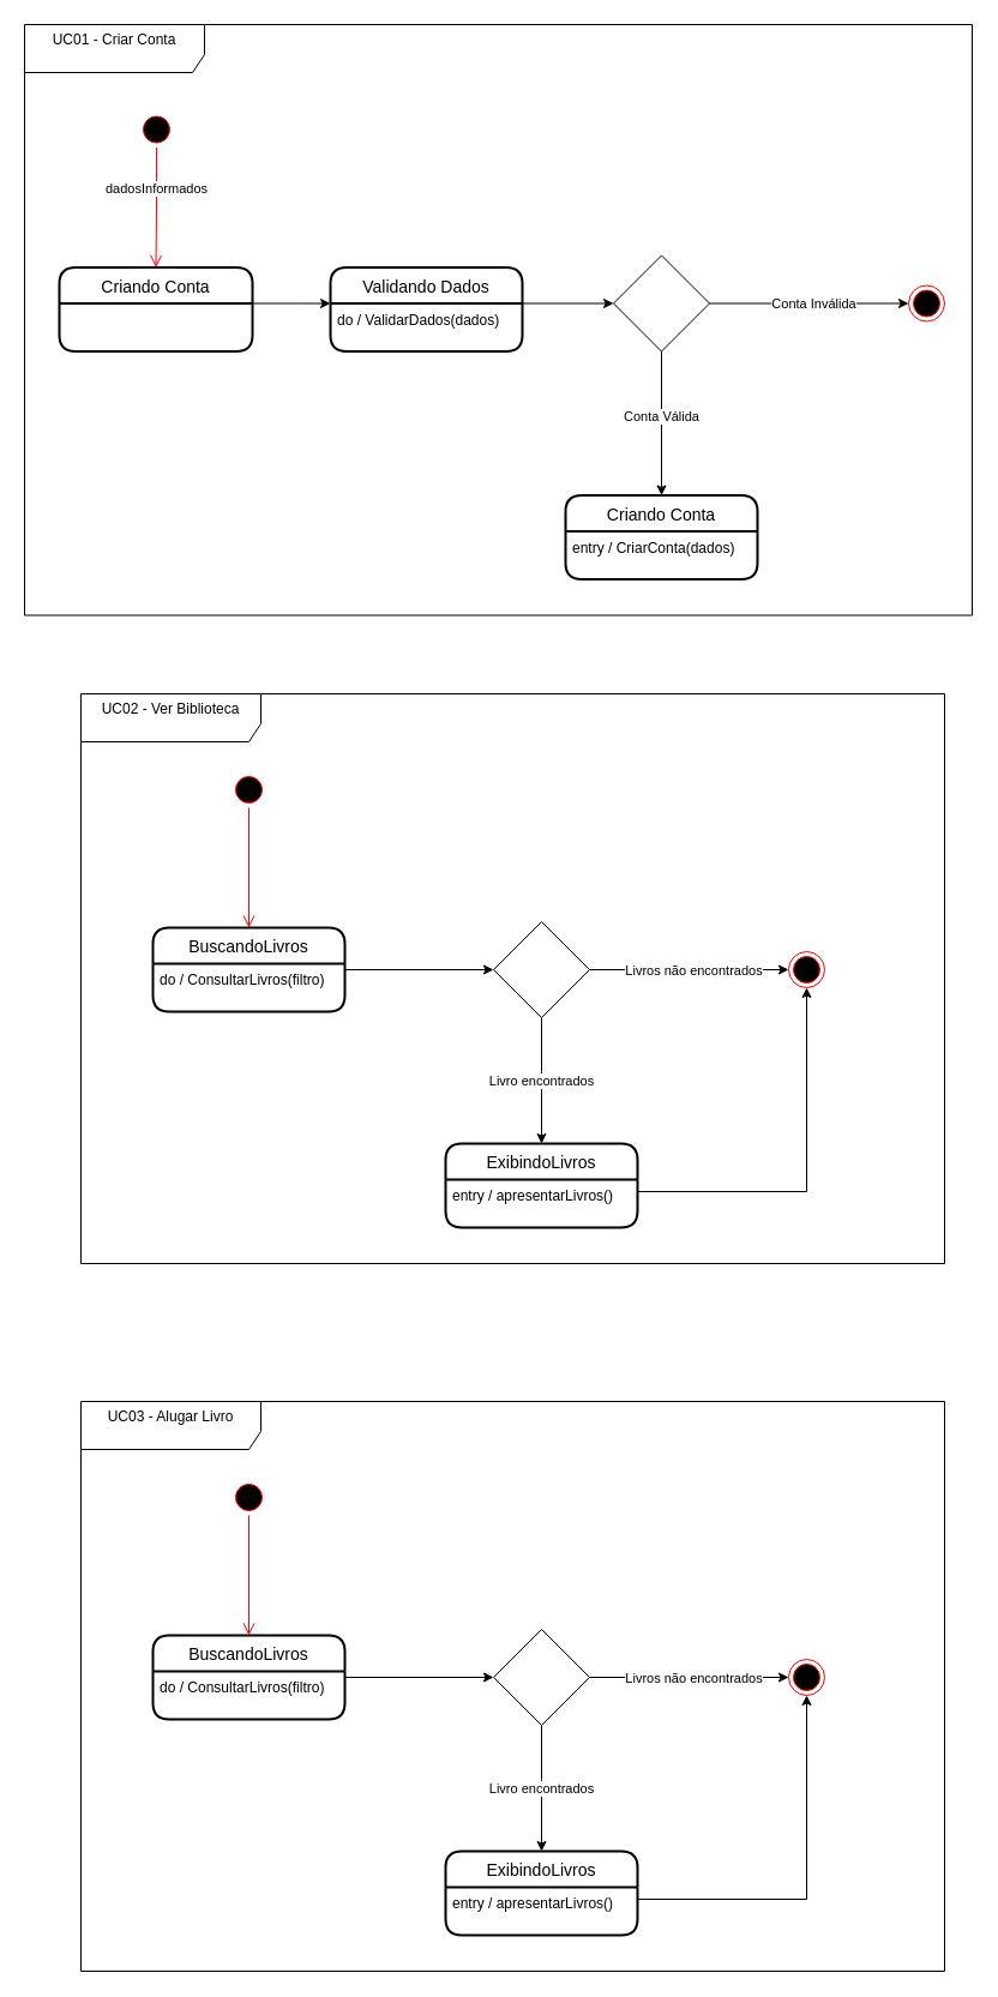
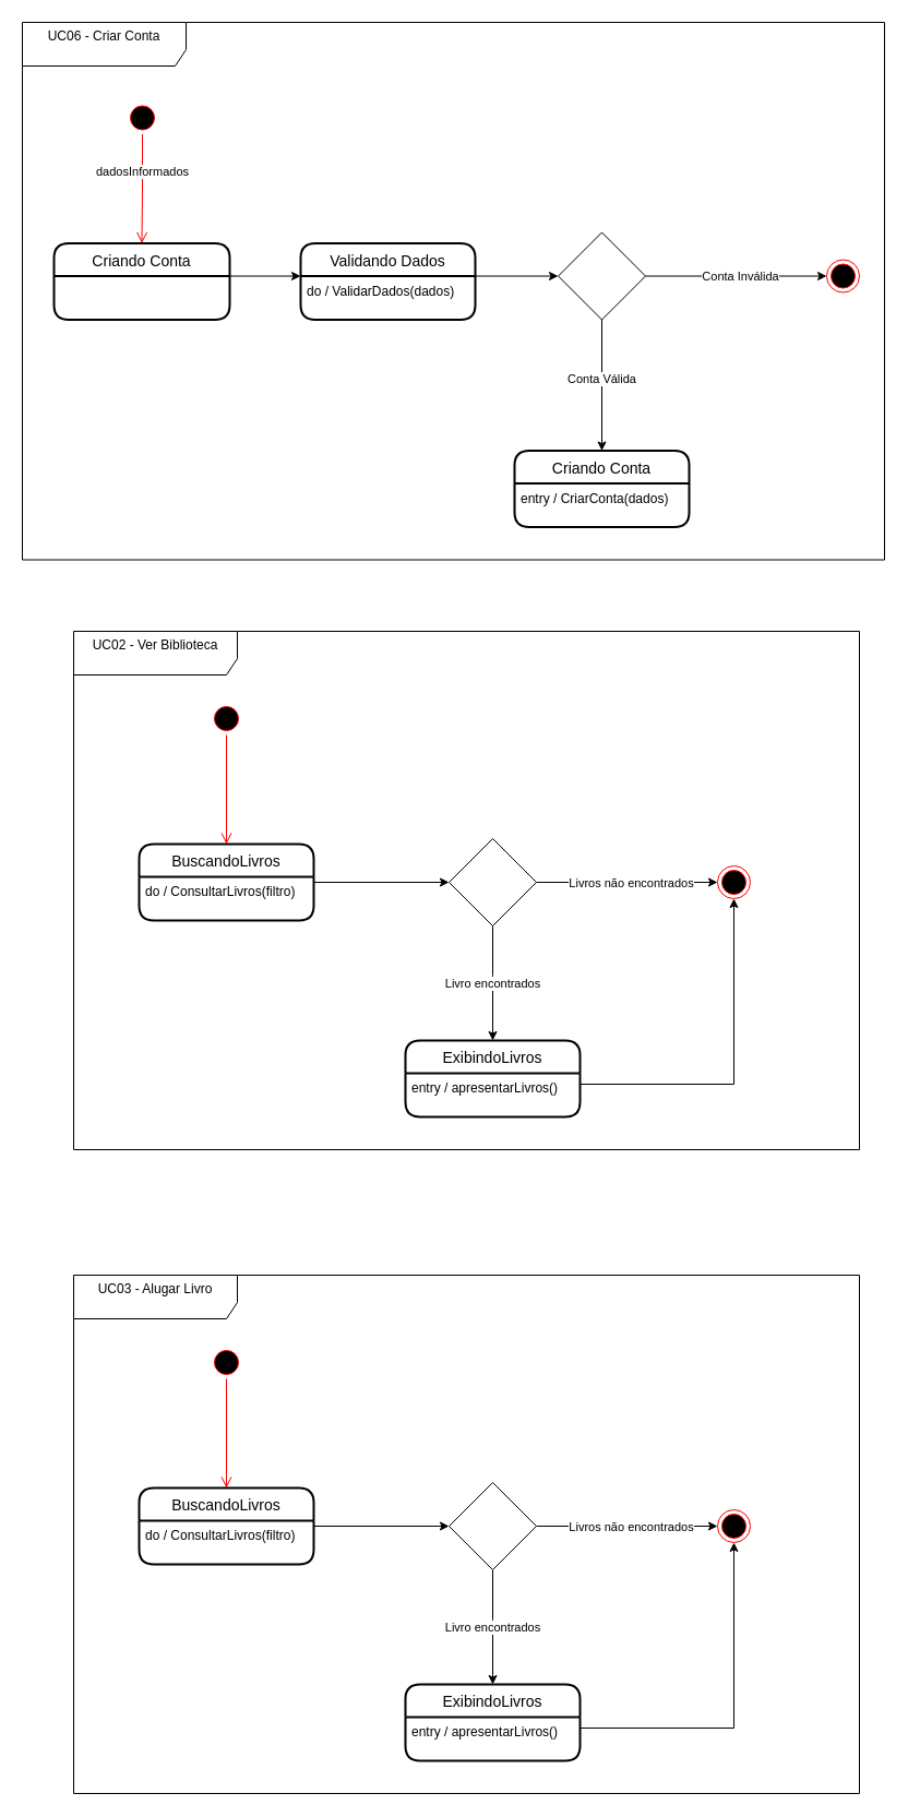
  <mxCell id="0" />
  <mxCell id="1" parent="0" />
  <mxCell id="2" value="&lt;div&gt;UC02 - Ver Biblioteca&lt;/div&gt;&lt;div&gt;&lt;br&gt;&lt;/div&gt;" style="shape=umlFrame;whiteSpace=wrap;html=1;width=150;height=40;" vertex="1" parent="1"><mxGeometry x="67" y="578" width="720" height="475" as="geometry" /></mxCell>
  <mxCell id="3" value="" style="ellipse;html=1;shape=startState;fillColor=#000000;strokeColor=#ff0000;" vertex="1" parent="1"><mxGeometry x="192" y="643" width="30" height="30" as="geometry" /></mxCell>
  <mxCell id="4" value="" style="edgeStyle=orthogonalEdgeStyle;html=1;verticalAlign=bottom;endArrow=open;endSize=8;strokeColor=#ff0000;rounded=0;entryX=0.5;entryY=0;entryDx=0;entryDy=0;" edge="1" source="3" parent="1" target="13"><mxGeometry relative="1" as="geometry"><mxPoint x="172" y="733" as="targetPoint" /></mxGeometry></mxCell>
  <mxCell id="5" value="" style="ellipse;html=1;shape=endState;fillColor=#000000;strokeColor=#ff0000;" vertex="1" parent="1"><mxGeometry x="657" y="793" width="30" height="30" as="geometry" /></mxCell>
  <mxCell id="6" value="ExibindoLivros" style="swimlane;childLayout=stackLayout;horizontal=1;startSize=30;horizontalStack=0;rounded=1;fontSize=14;fontStyle=0;strokeWidth=2;resizeParent=0;resizeLast=1;shadow=0;dashed=0;align=center;" vertex="1" parent="1"><mxGeometry x="371" y="953" width="160" height="70" as="geometry"><mxRectangle x="364" y="400" width="130" height="30" as="alternateBounds" /></mxGeometry></mxCell>
  <mxCell id="7" value="entry / apresentarLivros()" style="align=left;strokeColor=none;fillColor=none;spacingLeft=4;fontSize=12;verticalAlign=top;resizable=0;rotatable=0;part=1;" vertex="1" parent="6"><mxGeometry y="30" width="160" height="40" as="geometry" /></mxCell>
  <mxCell id="8" value="Livro encontrados" style="edgeStyle=orthogonalEdgeStyle;rounded=0;orthogonalLoop=1;jettySize=auto;html=1;exitX=0.5;exitY=1;exitDx=0;exitDy=0;entryX=0.5;entryY=0;entryDx=0;entryDy=0;" edge="1" parent="1" source="11" target="6"><mxGeometry relative="1" as="geometry"><Array as="points"><mxPoint x="451" y="893" /><mxPoint x="451" y="893" /></Array></mxGeometry></mxCell>
  <mxCell id="9" style="edgeStyle=orthogonalEdgeStyle;rounded=0;orthogonalLoop=1;jettySize=auto;html=1;exitX=1;exitY=0.5;exitDx=0;exitDy=0;entryX=0;entryY=0.5;entryDx=0;entryDy=0;" edge="1" parent="1" source="11" target="5"><mxGeometry relative="1" as="geometry" /></mxCell>
  <mxCell id="10" value="Livros não encontrados" style="edgeLabel;html=1;align=center;verticalAlign=middle;resizable=0;points=[];" vertex="1" connectable="0" parent="9"><mxGeometry x="-0.241" y="-4" relative="1" as="geometry"><mxPoint x="23" y="-4" as="offset" /></mxGeometry></mxCell>
  <mxCell id="11" value="" style="rhombus;whiteSpace=wrap;html=1;" vertex="1" parent="1"><mxGeometry x="411" y="768" width="80" height="80" as="geometry" /></mxCell>
  <mxCell id="12" style="edgeStyle=orthogonalEdgeStyle;rounded=0;orthogonalLoop=1;jettySize=auto;html=1;exitX=1;exitY=0.5;exitDx=0;exitDy=0;" edge="1" parent="1" source="13" target="11"><mxGeometry relative="1" as="geometry" /></mxCell>
  <mxCell id="13" value="BuscandoLivros" style="swimlane;childLayout=stackLayout;horizontal=1;startSize=30;horizontalStack=0;rounded=1;fontSize=14;fontStyle=0;strokeWidth=2;resizeParent=0;resizeLast=1;shadow=0;dashed=0;align=center;" vertex="1" parent="1"><mxGeometry x="127" y="773" width="160" height="70" as="geometry"><mxRectangle x="120" y="220" width="120" height="30" as="alternateBounds" /></mxGeometry></mxCell>
  <mxCell id="14" value="do / ConsultarLivros(filtro)" style="align=left;strokeColor=none;fillColor=none;spacingLeft=4;fontSize=12;verticalAlign=top;resizable=0;rotatable=0;part=1;" vertex="1" parent="13"><mxGeometry y="30" width="160" height="40" as="geometry" /></mxCell>
  <mxCell id="15" style="edgeStyle=orthogonalEdgeStyle;rounded=0;orthogonalLoop=1;jettySize=auto;html=1;exitX=1;exitY=0.25;exitDx=0;exitDy=0;entryX=0.5;entryY=1;entryDx=0;entryDy=0;" edge="1" parent="1" source="7" target="5"><mxGeometry relative="1" as="geometry" /></mxCell>
  <mxCell id="16" value="" style="ellipse;html=1;shape=startState;fillColor=#000000;strokeColor=#ff0000;" vertex="1" parent="1"><mxGeometry x="115" y="92.5" width="30" height="30" as="geometry" /></mxCell>
  <mxCell id="17" value="" style="edgeStyle=orthogonalEdgeStyle;html=1;verticalAlign=bottom;endArrow=open;endSize=8;strokeColor=#ff0000;rounded=0;entryX=0.5;entryY=0;entryDx=0;entryDy=0;" edge="1" parent="1" source="16" target="25"><mxGeometry relative="1" as="geometry"><mxPoint x="95" y="182.5" as="targetPoint" /></mxGeometry></mxCell>
  <mxCell id="18" value="dadosInformados" style="edgeLabel;html=1;align=center;verticalAlign=middle;resizable=0;points=[];" vertex="1" connectable="0" parent="17"><mxGeometry x="-0.316" y="-1" relative="1" as="geometry"><mxPoint as="offset" /></mxGeometry></mxCell>
  <mxCell id="19" value="" style="ellipse;html=1;shape=endState;fillColor=#000000;strokeColor=#ff0000;" vertex="1" parent="1"><mxGeometry x="757" y="237.5" width="30" height="30" as="geometry" /></mxCell>
  <mxCell id="20" style="edgeStyle=orthogonalEdgeStyle;rounded=0;orthogonalLoop=1;jettySize=auto;html=1;exitX=1;exitY=0.5;exitDx=0;exitDy=0;entryX=0;entryY=0.5;entryDx=0;entryDy=0;" edge="1" parent="1" source="24" target="19"><mxGeometry relative="1" as="geometry" /></mxCell>
  <mxCell id="21" value="Conta Inválida" style="edgeLabel;html=1;align=center;verticalAlign=middle;resizable=0;points=[];" vertex="1" connectable="0" parent="20"><mxGeometry x="-0.241" y="-4" relative="1" as="geometry"><mxPoint x="23" y="-4" as="offset" /></mxGeometry></mxCell>
  <mxCell id="22" style="edgeStyle=orthogonalEdgeStyle;rounded=0;orthogonalLoop=1;jettySize=auto;html=1;exitX=0.5;exitY=1;exitDx=0;exitDy=0;" edge="1" parent="1" source="24" target="26"><mxGeometry relative="1" as="geometry" /></mxCell>
  <mxCell id="23" value="&lt;div&gt;Conta Válida&lt;/div&gt;" style="edgeLabel;html=1;align=center;verticalAlign=middle;resizable=0;points=[];" vertex="1" connectable="0" parent="22"><mxGeometry x="-0.1" y="-1" relative="1" as="geometry"><mxPoint as="offset" /></mxGeometry></mxCell>
  <mxCell id="24" value="" style="rhombus;whiteSpace=wrap;html=1;" vertex="1" parent="1"><mxGeometry x="511" y="212.5" width="80" height="80" as="geometry" /></mxCell>
  <mxCell id="25" value="Criando Conta" style="swimlane;childLayout=stackLayout;horizontal=1;startSize=30;horizontalStack=0;rounded=1;fontSize=14;fontStyle=0;strokeWidth=2;resizeParent=0;resizeLast=1;shadow=0;dashed=0;align=center;" vertex="1" parent="1"><mxGeometry x="49" y="222.5" width="161" height="70" as="geometry"><mxRectangle x="120" y="220" width="120" height="30" as="alternateBounds" /></mxGeometry></mxCell>
  <mxCell id="26" value="Criando Conta" style="swimlane;childLayout=stackLayout;horizontal=1;startSize=30;horizontalStack=0;rounded=1;fontSize=14;fontStyle=0;strokeWidth=2;resizeParent=0;resizeLast=1;shadow=0;dashed=0;align=center;" vertex="1" parent="1"><mxGeometry x="471" y="412.5" width="160" height="70" as="geometry"><mxRectangle x="120" y="220" width="120" height="30" as="alternateBounds" /></mxGeometry></mxCell>
  <mxCell id="27" value="entry / CriarConta(dados)" style="align=left;strokeColor=none;fillColor=none;spacingLeft=4;fontSize=12;verticalAlign=top;resizable=0;rotatable=0;part=1;" vertex="1" parent="26"><mxGeometry y="30" width="160" height="40" as="geometry" /></mxCell>
  <mxCell id="28" value="Validando Dados" style="swimlane;childLayout=stackLayout;horizontal=1;startSize=30;horizontalStack=0;rounded=1;fontSize=14;fontStyle=0;strokeWidth=2;resizeParent=0;resizeLast=1;shadow=0;dashed=0;align=center;" vertex="1" parent="1"><mxGeometry x="275" y="222.5" width="160" height="70" as="geometry"><mxRectangle x="120" y="220" width="120" height="30" as="alternateBounds" /></mxGeometry></mxCell>
  <mxCell id="29" value="do / ValidarDados(dados)" style="align=left;strokeColor=none;fillColor=none;spacingLeft=4;fontSize=12;verticalAlign=top;resizable=0;rotatable=0;part=1;" vertex="1" parent="28"><mxGeometry y="30" width="160" height="40" as="geometry" /></mxCell>
  <mxCell id="30" style="edgeStyle=orthogonalEdgeStyle;rounded=0;orthogonalLoop=1;jettySize=auto;html=1;exitX=1;exitY=0;exitDx=0;exitDy=0;entryX=0;entryY=0;entryDx=0;entryDy=0;" edge="1" parent="1" target="29"><mxGeometry relative="1" as="geometry"><mxPoint x="210" y="252.5" as="sourcePoint" /><Array as="points"><mxPoint x="251" y="252.5" /><mxPoint x="251" y="252.5" /></Array></mxGeometry></mxCell>
  <mxCell id="31" style="rounded=0;orthogonalLoop=1;jettySize=auto;html=1;exitX=1;exitY=0;exitDx=0;exitDy=0;entryX=0;entryY=0.5;entryDx=0;entryDy=0;" edge="1" parent="1" source="29" target="24"><mxGeometry relative="1" as="geometry" /></mxCell>
- <mxCell id="32" value="&lt;div&gt;UC01 - Criar Conta&lt;br&gt;&lt;/div&gt;&lt;div&gt;&lt;br&gt;&lt;/div&gt;" style="shape=umlFrame;whiteSpace=wrap;html=1;width=150;height=40;" vertex="1" parent="1"><mxGeometry x="20" y="20" width="790" height="492.5" as="geometry" /></mxCell>
+ <mxCell id="32" value="&lt;div&gt;UC06 - Criar Conta&lt;br&gt;&lt;/div&gt;&lt;div&gt;&lt;br&gt;&lt;/div&gt;" style="shape=umlFrame;whiteSpace=wrap;html=1;width=150;height=40;" vertex="1" parent="1"><mxGeometry x="20" y="20" width="790" height="492.5" as="geometry" /></mxCell>
  <mxCell id="33" value="&lt;div&gt;UC03 - Alugar Livro&lt;br&gt;&lt;/div&gt;&lt;div&gt;&lt;br&gt;&lt;/div&gt;" style="shape=umlFrame;whiteSpace=wrap;html=1;width=150;height=40;" vertex="1" parent="1"><mxGeometry x="67" y="1168" width="720" height="475" as="geometry" /></mxCell>
  <mxCell id="34" value="" style="ellipse;html=1;shape=startState;fillColor=#000000;strokeColor=#ff0000;" vertex="1" parent="1"><mxGeometry x="192" y="1233" width="30" height="30" as="geometry" /></mxCell>
  <mxCell id="35" value="" style="edgeStyle=orthogonalEdgeStyle;html=1;verticalAlign=bottom;endArrow=open;endSize=8;strokeColor=#ff0000;rounded=0;entryX=0.5;entryY=0;entryDx=0;entryDy=0;" edge="1" parent="1" source="34" target="44"><mxGeometry relative="1" as="geometry"><mxPoint x="172" y="1323" as="targetPoint" /></mxGeometry></mxCell>
  <mxCell id="36" value="" style="ellipse;html=1;shape=endState;fillColor=#000000;strokeColor=#ff0000;" vertex="1" parent="1"><mxGeometry x="657" y="1383" width="30" height="30" as="geometry" /></mxCell>
  <mxCell id="37" value="ExibindoLivros" style="swimlane;childLayout=stackLayout;horizontal=1;startSize=30;horizontalStack=0;rounded=1;fontSize=14;fontStyle=0;strokeWidth=2;resizeParent=0;resizeLast=1;shadow=0;dashed=0;align=center;" vertex="1" parent="1"><mxGeometry x="371" y="1543" width="160" height="70" as="geometry"><mxRectangle x="364" y="400" width="130" height="30" as="alternateBounds" /></mxGeometry></mxCell>
  <mxCell id="38" value="entry / apresentarLivros()" style="align=left;strokeColor=none;fillColor=none;spacingLeft=4;fontSize=12;verticalAlign=top;resizable=0;rotatable=0;part=1;" vertex="1" parent="37"><mxGeometry y="30" width="160" height="40" as="geometry" /></mxCell>
  <mxCell id="39" value="Livro encontrados" style="edgeStyle=orthogonalEdgeStyle;rounded=0;orthogonalLoop=1;jettySize=auto;html=1;exitX=0.5;exitY=1;exitDx=0;exitDy=0;entryX=0.5;entryY=0;entryDx=0;entryDy=0;" edge="1" parent="1" source="42" target="37"><mxGeometry relative="1" as="geometry"><Array as="points"><mxPoint x="451" y="1483" /><mxPoint x="451" y="1483" /></Array></mxGeometry></mxCell>
  <mxCell id="40" style="edgeStyle=orthogonalEdgeStyle;rounded=0;orthogonalLoop=1;jettySize=auto;html=1;exitX=1;exitY=0.5;exitDx=0;exitDy=0;entryX=0;entryY=0.5;entryDx=0;entryDy=0;" edge="1" parent="1" source="42" target="36"><mxGeometry relative="1" as="geometry" /></mxCell>
  <mxCell id="41" value="Livros não encontrados" style="edgeLabel;html=1;align=center;verticalAlign=middle;resizable=0;points=[];" vertex="1" connectable="0" parent="40"><mxGeometry x="-0.241" y="-4" relative="1" as="geometry"><mxPoint x="23" y="-4" as="offset" /></mxGeometry></mxCell>
  <mxCell id="42" value="" style="rhombus;whiteSpace=wrap;html=1;" vertex="1" parent="1"><mxGeometry x="411" y="1358" width="80" height="80" as="geometry" /></mxCell>
  <mxCell id="43" style="edgeStyle=orthogonalEdgeStyle;rounded=0;orthogonalLoop=1;jettySize=auto;html=1;exitX=1;exitY=0.5;exitDx=0;exitDy=0;" edge="1" parent="1" source="44" target="42"><mxGeometry relative="1" as="geometry" /></mxCell>
  <mxCell id="44" value="BuscandoLivros" style="swimlane;childLayout=stackLayout;horizontal=1;startSize=30;horizontalStack=0;rounded=1;fontSize=14;fontStyle=0;strokeWidth=2;resizeParent=0;resizeLast=1;shadow=0;dashed=0;align=center;" vertex="1" parent="1"><mxGeometry x="127" y="1363" width="160" height="70" as="geometry"><mxRectangle x="120" y="220" width="120" height="30" as="alternateBounds" /></mxGeometry></mxCell>
  <mxCell id="45" value="do / ConsultarLivros(filtro)" style="align=left;strokeColor=none;fillColor=none;spacingLeft=4;fontSize=12;verticalAlign=top;resizable=0;rotatable=0;part=1;" vertex="1" parent="44"><mxGeometry y="30" width="160" height="40" as="geometry" /></mxCell>
  <mxCell id="46" style="edgeStyle=orthogonalEdgeStyle;rounded=0;orthogonalLoop=1;jettySize=auto;html=1;exitX=1;exitY=0.25;exitDx=0;exitDy=0;entryX=0.5;entryY=1;entryDx=0;entryDy=0;" edge="1" parent="1" source="38" target="36"><mxGeometry relative="1" as="geometry" /></mxCell>
